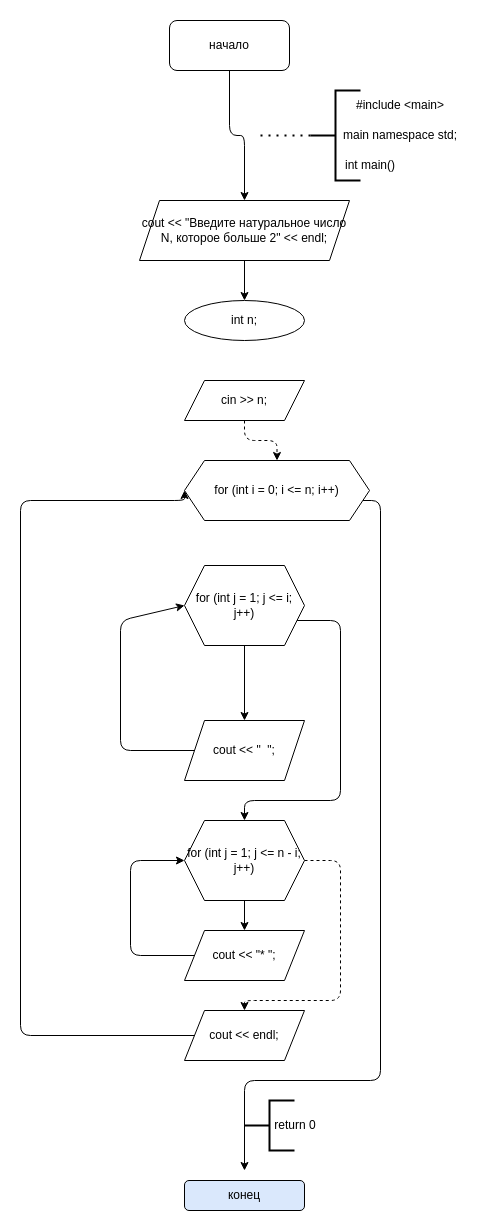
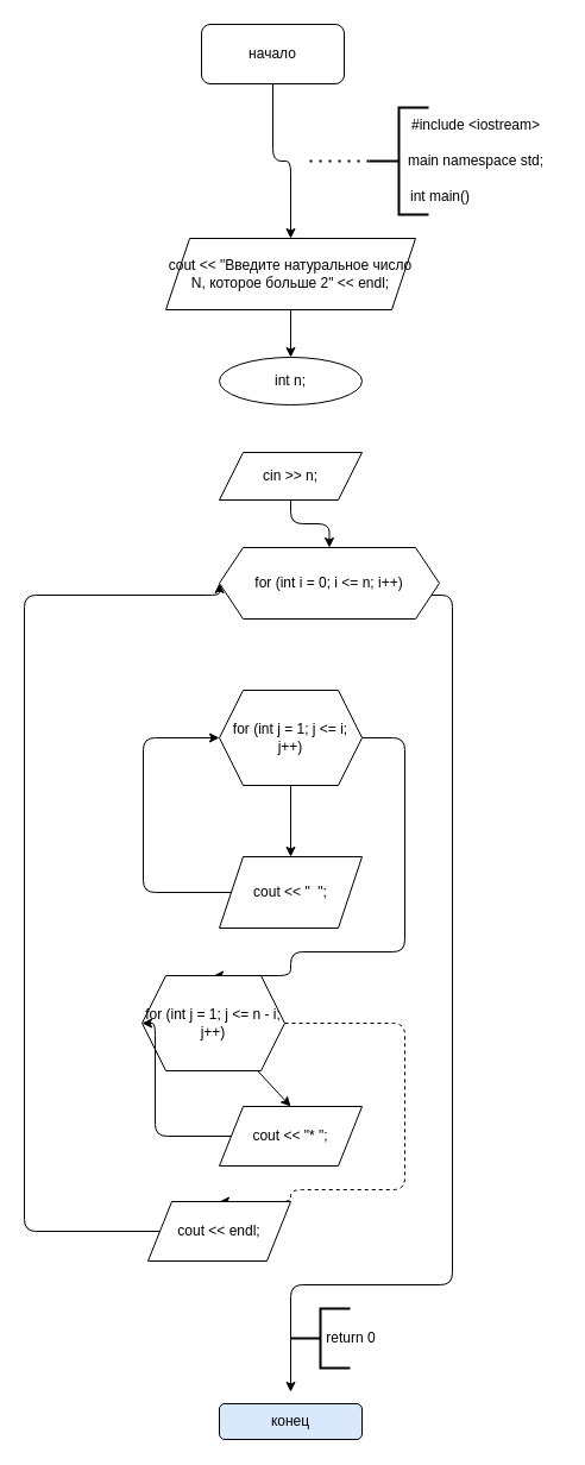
  <mxCell id="0" />
  <mxCell id="1" parent="0" />
  <mxCell id="2" style="edgeStyle=orthogonalEdgeStyle;html=1;entryX=0.5;entryY=0;entryDx=0;entryDy=0;" edge="1" parent="1" source="3" target="9"><mxGeometry relative="1" as="geometry" /></mxCell>
  <mxCell id="3" value="начало" style="rounded=1;whiteSpace=wrap;html=1;" vertex="1" parent="1"><mxGeometry x="169" y="20" width="120" height="50" as="geometry" /></mxCell>
  <mxCell id="4" value="" style="strokeWidth=2;html=1;shape=mxgraph.flowchart.annotation_2;align=left;labelPosition=right;pointerEvents=1;shadow=0;glass=0;sketch=0;" vertex="1" parent="1"><mxGeometry x="310" y="90" width="50" height="90" as="geometry" /></mxCell>
- <mxCell id="5" value="#include &amp;lt;main&amp;gt;" style="text;html=1;strokeColor=none;fillColor=none;align=center;verticalAlign=middle;whiteSpace=wrap;rounded=0;shadow=0;glass=0;sketch=0;" vertex="1" parent="1"><mxGeometry x="330" y="90" width="140" height="30" as="geometry" /></mxCell>
+ <mxCell id="5" value="#include &amp;lt;iostream&amp;gt;" style="text;html=1;strokeColor=none;fillColor=none;align=center;verticalAlign=middle;whiteSpace=wrap;rounded=0;shadow=0;glass=0;sketch=0;" vertex="1" parent="1"><mxGeometry x="330" y="90" width="140" height="30" as="geometry" /></mxCell>
  <mxCell id="6" value="main namespace std;" style="text;html=1;strokeColor=none;fillColor=none;align=center;verticalAlign=middle;whiteSpace=wrap;rounded=0;shadow=0;glass=0;sketch=0;" vertex="1" parent="1"><mxGeometry x="340" y="120" width="120" height="30" as="geometry" /></mxCell>
  <mxCell id="7" value="int main()" style="text;html=1;strokeColor=none;fillColor=none;align=center;verticalAlign=middle;whiteSpace=wrap;rounded=0;shadow=0;glass=0;sketch=0;" vertex="1" parent="1"><mxGeometry x="340" y="150" width="60" height="30" as="geometry" /></mxCell>
  <mxCell id="8" style="edgeStyle=orthogonalEdgeStyle;html=1;entryX=0.5;entryY=0;entryDx=0;entryDy=0;" edge="1" parent="1" source="9" target="10"><mxGeometry relative="1" as="geometry" /></mxCell>
  <mxCell id="9" value="cout &lt;&lt; &quot;Введите натуральное число N, которое больше 2&quot; &lt;&lt; endl;" style="shape=parallelogram;perimeter=parallelogramPerimeter;whiteSpace=wrap;html=1;fixedSize=1;" vertex="1" parent="1"><mxGeometry x="139" y="200" width="210" height="60" as="geometry" /></mxCell>
  <mxCell id="10" value="int n;" style="ellipse;whiteSpace=wrap;html=1;" vertex="1" parent="1"><mxGeometry x="184" y="300" width="120" height="40" as="geometry" /></mxCell>
- <mxCell id="11" style="edgeStyle=orthogonalEdgeStyle;html=1;entryX=0.5;entryY=0;entryDx=0;entryDy=0;dashed=1;" edge="1" parent="1" source="12" target="14"><mxGeometry relative="1" as="geometry" /></mxCell>
+ <mxCell id="11" style="edgeStyle=orthogonalEdgeStyle;html=1;entryX=0.5;entryY=0;entryDx=0;entryDy=0;" edge="1" parent="1" source="12" target="14"><mxGeometry relative="1" as="geometry" /></mxCell>
  <mxCell id="12" value="cin &gt;&gt; n;" style="shape=parallelogram;perimeter=parallelogramPerimeter;whiteSpace=wrap;html=1;fixedSize=1;" vertex="1" parent="1"><mxGeometry x="184" y="380" width="120" height="40" as="geometry" /></mxCell>
  <mxCell id="13" style="edgeStyle=orthogonalEdgeStyle;html=1;" edge="1" parent="1" source="14"><mxGeometry relative="1" as="geometry"><mxPoint x="244" y="1170" as="targetPoint" /><Array as="points"><mxPoint x="380" y="500" /><mxPoint x="380" y="1080" /><mxPoint x="244" y="1080" /></Array></mxGeometry></mxCell>
  <mxCell id="14" value="for (int i = 0; i &lt;= n; i++)" style="shape=hexagon;perimeter=hexagonPerimeter2;whiteSpace=wrap;html=1;fixedSize=1;" vertex="1" parent="1"><mxGeometry x="184" y="460" width="185" height="60" as="geometry" /></mxCell>
  <mxCell id="15" style="edgeStyle=none;html=1;entryX=0.5;entryY=0;entryDx=0;entryDy=0;" edge="1" parent="1" source="17" target="19"><mxGeometry relative="1" as="geometry" /></mxCell>
  <mxCell id="16" style="edgeStyle=orthogonalEdgeStyle;html=1;entryX=0.5;entryY=0;entryDx=0;entryDy=0;" edge="1" parent="1" source="17" target="22"><mxGeometry relative="1" as="geometry"><mxPoint x="340" y="800" as="targetPoint" /><Array as="points"><mxPoint x="340" y="620" /><mxPoint x="340" y="800" /><mxPoint x="244" y="800" /></Array></mxGeometry></mxCell>
- <mxCell id="17" value="for (int j = 1; j &lt;= i; j++)" style="shape=hexagon;perimeter=hexagonPerimeter2;whiteSpace=wrap;html=1;fixedSize=1;" vertex="1" parent="1"><mxGeometry x="184" y="565" width="120" height="80" as="geometry" /></mxCell>
+ <mxCell id="17" value="for (int j = 1; j &lt;= i; j++)" style="shape=hexagon;perimeter=hexagonPerimeter2;whiteSpace=wrap;html=1;fixedSize=1;" vertex="1" parent="1"><mxGeometry x="184" y="580" width="120" height="80" as="geometry" /></mxCell>
  <mxCell id="18" style="edgeStyle=none;html=1;entryX=0;entryY=0.5;entryDx=0;entryDy=0;" edge="1" parent="1" source="19" target="17"><mxGeometry relative="1" as="geometry"><Array as="points"><mxPoint x="120" y="750" /><mxPoint x="120" y="620" /></Array></mxGeometry></mxCell>
  <mxCell id="19" value="cout &lt;&lt; &quot;  &quot;;" style="shape=parallelogram;perimeter=parallelogramPerimeter;whiteSpace=wrap;html=1;fixedSize=1;" vertex="1" parent="1"><mxGeometry x="184" y="720" width="120" height="60" as="geometry" /></mxCell>
  <mxCell id="20" style="edgeStyle=none;html=1;entryX=0.5;entryY=0;entryDx=0;entryDy=0;" edge="1" parent="1" source="22" target="24"><mxGeometry relative="1" as="geometry" /></mxCell>
  <mxCell id="21" style="edgeStyle=orthogonalEdgeStyle;html=1;entryX=0.5;entryY=0;entryDx=0;entryDy=0;dashed=1;" edge="1" parent="1" source="22" target="26"><mxGeometry relative="1" as="geometry"><mxPoint x="340" y="1000" as="targetPoint" /><Array as="points"><mxPoint x="340" y="860" /><mxPoint x="340" y="1000" /><mxPoint x="244" y="1000" /></Array></mxGeometry></mxCell>
- <mxCell id="22" value="for (int j = 1; j &lt;= n - i; j++)" style="shape=hexagon;perimeter=hexagonPerimeter2;whiteSpace=wrap;html=1;fixedSize=1;" vertex="1" parent="1"><mxGeometry x="184" y="820" width="120" height="80" as="geometry" /></mxCell>
+ <mxCell id="22" value="for (int j = 1; j &lt;= n - i; j++)" style="shape=hexagon;perimeter=hexagonPerimeter2;whiteSpace=wrap;html=1;fixedSize=1;" vertex="1" parent="1"><mxGeometry x="119" y="820" width="120" height="80" as="geometry" /></mxCell>
  <mxCell id="23" style="edgeStyle=none;html=1;entryX=0;entryY=0.5;entryDx=0;entryDy=0;" edge="1" parent="1" source="24" target="22"><mxGeometry relative="1" as="geometry"><Array as="points"><mxPoint x="130" y="955" /><mxPoint x="130" y="860" /></Array></mxGeometry></mxCell>
  <mxCell id="24" value="cout &lt;&lt; &quot;* &quot;;" style="shape=parallelogram;perimeter=parallelogramPerimeter;whiteSpace=wrap;html=1;fixedSize=1;" vertex="1" parent="1"><mxGeometry x="184" y="930" width="120" height="50" as="geometry" /></mxCell>
  <mxCell id="25" style="edgeStyle=orthogonalEdgeStyle;html=1;entryX=0;entryY=0.5;entryDx=0;entryDy=0;" edge="1" parent="1" source="26" target="14"><mxGeometry relative="1" as="geometry"><mxPoint x="50" y="510" as="targetPoint" /><Array as="points"><mxPoint x="20" y="1035" /><mxPoint x="20" y="500" /></Array></mxGeometry></mxCell>
- <mxCell id="26" value="cout &lt;&lt; endl;" style="shape=parallelogram;perimeter=parallelogramPerimeter;whiteSpace=wrap;html=1;fixedSize=1;" vertex="1" parent="1"><mxGeometry x="184" y="1010" width="120" height="50" as="geometry" /></mxCell>
+ <mxCell id="26" value="cout &lt;&lt; endl;" style="shape=parallelogram;perimeter=parallelogramPerimeter;whiteSpace=wrap;html=1;fixedSize=1;" vertex="1" parent="1"><mxGeometry x="124" y="1010" width="120" height="50" as="geometry" /></mxCell>
  <mxCell id="27" value="" style="endArrow=none;dashed=1;html=1;dashPattern=1 3;strokeWidth=2;entryX=0;entryY=0.5;entryDx=0;entryDy=0;entryPerimeter=0;" edge="1" parent="1" target="4"><mxGeometry width="50" height="50" relative="1" as="geometry"><mxPoint x="260" y="135" as="sourcePoint" /><mxPoint x="270" y="260" as="targetPoint" /></mxGeometry></mxCell>
  <mxCell id="28" value="конец" style="rounded=1;whiteSpace=wrap;html=1;fillColor=#dae8fc;" vertex="1" parent="1"><mxGeometry x="184" y="1180" width="120" height="30" as="geometry" /></mxCell>
  <mxCell id="29" value="" style="strokeWidth=2;html=1;shape=mxgraph.flowchart.annotation_2;align=left;labelPosition=right;pointerEvents=1;shadow=0;glass=0;sketch=0;" vertex="1" parent="1"><mxGeometry x="244" y="1100" width="50" height="50" as="geometry" /></mxCell>
  <mxCell id="30" value="return 0" style="text;html=1;strokeColor=none;fillColor=none;align=center;verticalAlign=middle;whiteSpace=wrap;rounded=0;" vertex="1" parent="1"><mxGeometry x="270" y="1115" width="50" height="20" as="geometry" /></mxCell>
